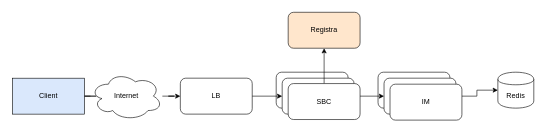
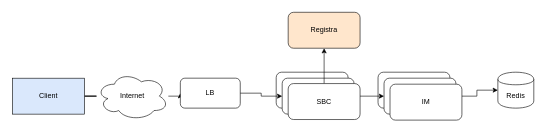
  <mxCell id="0" />
  <mxCell id="1" parent="0" />
  <mxCell id="2" value="" style="edgeStyle=orthogonalEdgeStyle;rounded=0;orthogonalLoop=1;jettySize=auto;html=1;endArrow=none;" edge="1" parent="1" source="3" target="5"><mxGeometry relative="1" as="geometry" /></mxCell>
  <mxCell id="3" value="Client" style="rounded=0;whiteSpace=wrap;html=1;fillColor=#dae8fc;" vertex="1" parent="1"><mxGeometry x="20" y="130" width="120" height="60" as="geometry" /></mxCell>
  <mxCell id="4" value="" style="edgeStyle=orthogonalEdgeStyle;rounded=0;orthogonalLoop=1;jettySize=auto;html=1;" edge="1" parent="1" source="5" target="8"><mxGeometry relative="1" as="geometry" /></mxCell>
- <mxCell id="5" value="Internet" style="ellipse;shape=cloud;whiteSpace=wrap;html=1;" vertex="1" parent="1"><mxGeometry x="150" y="120" width="120" height="80" as="geometry" /></mxCell>
+ <mxCell id="5" value="Internet" style="ellipse;shape=cloud;whiteSpace=wrap;html=1;" vertex="1" parent="1"><mxGeometry x="160" y="120" width="120" height="80" as="geometry" /></mxCell>
  <mxCell id="6" value="" style="rounded=1;whiteSpace=wrap;html=1;" vertex="1" parent="1"><mxGeometry x="630" y="120" width="120" height="60" as="geometry" /></mxCell>
  <mxCell id="7" value="" style="edgeStyle=orthogonalEdgeStyle;rounded=0;orthogonalLoop=1;jettySize=auto;html=1;" edge="1" parent="1" source="13" target="10"><mxGeometry relative="1" as="geometry" /></mxCell>
- <mxCell id="8" value="LB" style="rounded=1;whiteSpace=wrap;html=1;" vertex="1" parent="1"><mxGeometry x="300" y="130" width="120" height="60" as="geometry" /></mxCell>
+ <mxCell id="8" value="LB" style="rounded=1;whiteSpace=wrap;html=1;" vertex="1" parent="1"><mxGeometry x="300" y="130" width="100" height="50" as="geometry" /></mxCell>
  <mxCell id="9" value="" style="edgeStyle=orthogonalEdgeStyle;rounded=0;orthogonalLoop=1;jettySize=auto;html=1;" edge="1" parent="1" source="10" target="18"><mxGeometry relative="1" as="geometry" /></mxCell>
  <mxCell id="10" value="IM" style="rounded=1;whiteSpace=wrap;html=1;" vertex="1" parent="1"><mxGeometry x="640" y="130" width="120" height="60" as="geometry" /></mxCell>
  <mxCell id="11" value="IM" style="rounded=1;whiteSpace=wrap;html=1;" vertex="1" parent="1"><mxGeometry x="650" y="140" width="120" height="60" as="geometry" /></mxCell>
  <mxCell id="12" value="" style="rounded=1;whiteSpace=wrap;html=1;" vertex="1" parent="1"><mxGeometry x="460" y="120" width="120" height="60" as="geometry" /></mxCell>
  <mxCell id="13" value="SBC" style="rounded=1;whiteSpace=wrap;html=1;" vertex="1" parent="1"><mxGeometry x="470" y="130" width="120" height="60" as="geometry" /></mxCell>
  <mxCell id="14" value="" style="edgeStyle=orthogonalEdgeStyle;rounded=0;orthogonalLoop=1;jettySize=auto;html=1;" edge="1" parent="1" source="15" target="16"><mxGeometry relative="1" as="geometry" /></mxCell>
  <mxCell id="15" value="SBC" style="rounded=1;whiteSpace=wrap;html=1;" vertex="1" parent="1"><mxGeometry x="480" y="139" width="120" height="60" as="geometry" /></mxCell>
  <mxCell id="16" value="Registra" style="rounded=1;whiteSpace=wrap;html=1;fillColor=#ffe6cc;" vertex="1" parent="1"><mxGeometry x="480" y="20" width="120" height="60" as="geometry" /></mxCell>
  <mxCell id="17" value="" style="edgeStyle=orthogonalEdgeStyle;rounded=0;orthogonalLoop=1;jettySize=auto;html=1;entryX=0;entryY=0.5;entryDx=0;entryDy=0;entryPerimeter=0;" edge="1" parent="1" source="8" target="13"><mxGeometry relative="1" as="geometry" /></mxCell>
  <mxCell id="18" value="Redis" style="shape=cylinder;whiteSpace=wrap;html=1;boundedLbl=1;backgroundOutline=1;" vertex="1" parent="1"><mxGeometry x="830" y="120" width="60" height="60" as="geometry" /></mxCell>
